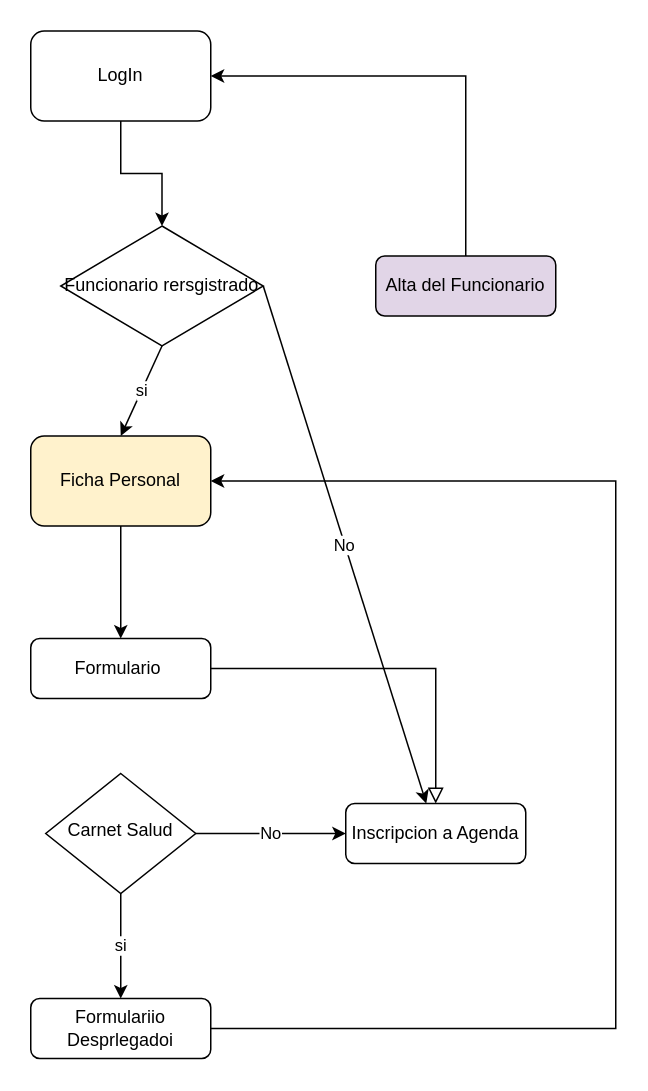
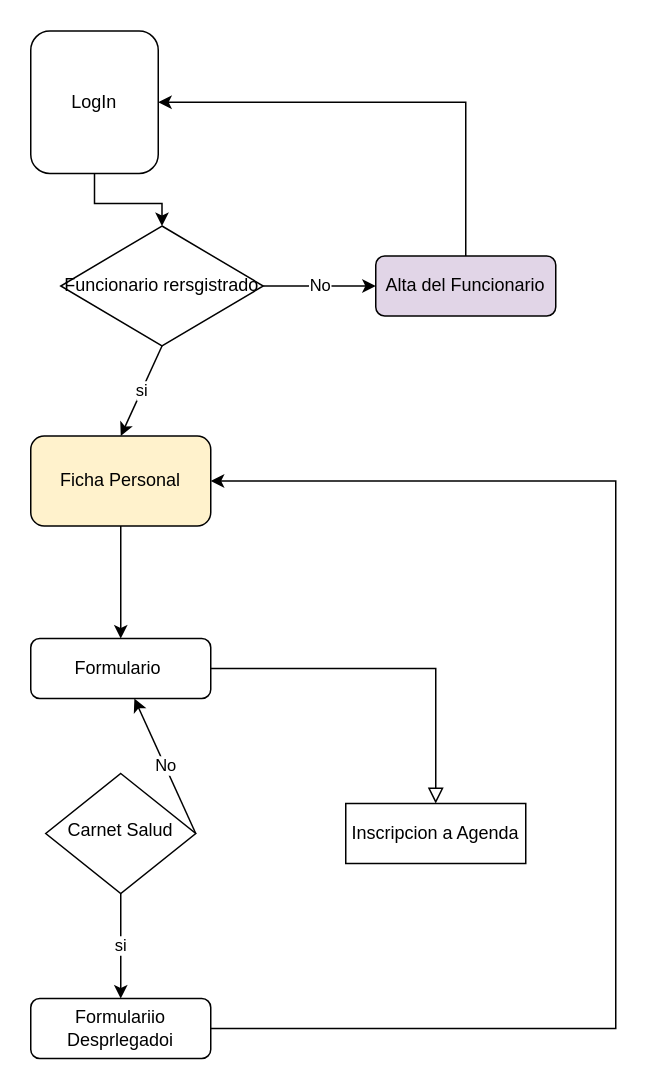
  <mxCell id="0" />
  <mxCell id="1" parent="0" />
  <mxCell id="2" value="" style="rounded=0;html=1;jettySize=auto;orthogonalLoop=1;fontSize=11;endArrow=block;endFill=0;endSize=8;strokeWidth=1;shadow=0;labelBackgroundColor=none;edgeStyle=orthogonalEdgeStyle;" parent="1" source="3" target="5" edge="1"><mxGeometry relative="1" as="geometry" /></mxCell>
  <mxCell id="3" value="Formulario&amp;nbsp;" style="rounded=1;whiteSpace=wrap;html=1;fontSize=12;glass=0;strokeWidth=1;shadow=0;" parent="1" vertex="1"><mxGeometry x="20" y="425" width="120" height="40" as="geometry" /></mxCell>
  <mxCell id="4" value="Carnet Salud" style="rhombus;whiteSpace=wrap;html=1;shadow=0;fontFamily=Helvetica;fontSize=12;align=center;strokeWidth=1;spacing=6;spacingTop=-4;" parent="1" vertex="1"><mxGeometry x="30" y="515" width="100" height="80" as="geometry" /></mxCell>
- <mxCell id="5" value="Inscripcion a Agenda" style="rounded=1;whiteSpace=wrap;html=1;fontSize=12;glass=0;strokeWidth=1;shadow=0;" parent="1" vertex="1"><mxGeometry x="230" y="535" width="120" height="40" as="geometry" /></mxCell>
+ <mxCell id="5" value="Inscripcion a Agenda" style="whiteSpace=wrap;html=1;fontSize=12;glass=0;strokeWidth=1;shadow=0;rounded=0;" parent="1" vertex="1"><mxGeometry x="230" y="535" width="120" height="40" as="geometry" /></mxCell>
  <mxCell id="6" value="Formulariio Desprlegadoi" style="rounded=1;whiteSpace=wrap;html=1;fontSize=12;glass=0;strokeWidth=1;shadow=0;" parent="1" vertex="1"><mxGeometry x="20" y="665" width="120" height="40" as="geometry" /></mxCell>
  <mxCell id="7" value="" style="endArrow=classic;html=1;rounded=0;exitX=1;exitY=0.5;exitDx=0;exitDy=0;entryX=1;entryY=0.5;entryDx=0;entryDy=0;" edge="1" parent="1" source="6" target="17"><mxGeometry width="50" height="50" relative="1" as="geometry"><mxPoint x="250" y="815" as="sourcePoint" /><mxPoint x="220" y="685" as="targetPoint" /><Array as="points"><mxPoint x="410" y="685" /><mxPoint x="410" y="320" /></Array></mxGeometry></mxCell>
  <mxCell id="8" value="si" style="endArrow=classic;html=1;rounded=0;exitX=0.5;exitY=1;exitDx=0;exitDy=0;entryX=0.5;entryY=0;entryDx=0;entryDy=0;" edge="1" parent="1" target="6"><mxGeometry width="50" height="50" relative="1" as="geometry"><mxPoint x="80" y="595" as="sourcePoint" /><mxPoint x="80" y="665" as="targetPoint" /><Array as="points"><mxPoint x="80" y="625" /></Array></mxGeometry></mxCell>
- <mxCell id="9" value="No" style="endArrow=classic;html=1;rounded=0;entryX=0;entryY=0.5;entryDx=0;entryDy=0;exitX=1;exitY=0.5;exitDx=0;exitDy=0;" edge="1" parent="1" source="4" target="5"><mxGeometry width="50" height="50" relative="1" as="geometry"><mxPoint x="140" y="585" as="sourcePoint" /><mxPoint x="315" y="554.5" as="targetPoint" /></mxGeometry></mxCell>
+ <mxCell id="9" value="No" style="endArrow=classic;html=1;rounded=0;exitX=1;exitY=0.5;exitDx=0;exitDy=0;" edge="1" parent="1" source="4" target="3"><mxGeometry width="50" height="50" relative="1" as="geometry"><mxPoint x="140" y="585" as="sourcePoint" /><mxPoint x="315" y="554.5" as="targetPoint" /></mxGeometry></mxCell>
  <mxCell id="10" style="edgeStyle=orthogonalEdgeStyle;rounded=0;orthogonalLoop=1;jettySize=auto;html=1;exitX=0.5;exitY=1;exitDx=0;exitDy=0;entryX=0.5;entryY=0;entryDx=0;entryDy=0;" edge="1" parent="1" source="11" target="12"><mxGeometry relative="1" as="geometry" /></mxCell>
- <mxCell id="11" value="LogIn" style="rounded=1;whiteSpace=wrap;html=1;" vertex="1" parent="1"><mxGeometry x="20" y="20" width="120" height="60" as="geometry" /></mxCell>
+ <mxCell id="11" value="LogIn" style="rounded=1;whiteSpace=wrap;html=1;" vertex="1" parent="1"><mxGeometry x="20" y="20" width="85" height="95" as="geometry" /></mxCell>
  <mxCell id="12" value="Funcionario rersgistrado" style="rhombus;whiteSpace=wrap;html=1;" vertex="1" parent="1"><mxGeometry x="40" y="150" width="135" height="80" as="geometry" /></mxCell>
- <mxCell id="13" value="No" style="endArrow=classic;html=1;rounded=0;exitX=1;exitY=0.5;exitDx=0;exitDy=0;" edge="1" parent="1" source="12" target="5"><mxGeometry width="50" height="50" relative="1" as="geometry"><mxPoint x="250" y="200" as="sourcePoint" /><mxPoint x="220" y="190" as="targetPoint" /></mxGeometry></mxCell>
+ <mxCell id="13" value="No" style="endArrow=classic;html=1;rounded=0;exitX=1;exitY=0.5;exitDx=0;exitDy=0;" edge="1" parent="1" source="12" target="15"><mxGeometry width="50" height="50" relative="1" as="geometry"><mxPoint x="250" y="200" as="sourcePoint" /><mxPoint x="220" y="190" as="targetPoint" /></mxGeometry></mxCell>
  <mxCell id="14" style="edgeStyle=orthogonalEdgeStyle;rounded=0;orthogonalLoop=1;jettySize=auto;html=1;exitX=0.5;exitY=0;exitDx=0;exitDy=0;entryX=1;entryY=0.5;entryDx=0;entryDy=0;" edge="1" parent="1" source="15" target="11"><mxGeometry relative="1" as="geometry" /></mxCell>
  <mxCell id="15" value="Alta del Funcionario" style="rounded=1;whiteSpace=wrap;html=1;fillColor=#e1d5e7;" vertex="1" parent="1"><mxGeometry x="250" y="170" width="120" height="40" as="geometry" /></mxCell>
  <mxCell id="16" style="edgeStyle=orthogonalEdgeStyle;rounded=0;orthogonalLoop=1;jettySize=auto;html=1;exitX=0.5;exitY=1;exitDx=0;exitDy=0;entryX=0.5;entryY=0;entryDx=0;entryDy=0;" edge="1" parent="1" source="17" target="3"><mxGeometry relative="1" as="geometry" /></mxCell>
  <mxCell id="17" value="Ficha Personal" style="rounded=1;whiteSpace=wrap;html=1;fillColor=#fff2cc;" vertex="1" parent="1"><mxGeometry x="20" y="290" width="120" height="60" as="geometry" /></mxCell>
  <mxCell id="18" value="si" style="endArrow=classic;html=1;rounded=0;exitX=0.5;exitY=1;exitDx=0;exitDy=0;entryX=0.5;entryY=0;entryDx=0;entryDy=0;" edge="1" parent="1" source="12" target="17"><mxGeometry width="50" height="50" relative="1" as="geometry"><mxPoint x="250" y="160" as="sourcePoint" /><mxPoint x="300" y="110" as="targetPoint" /></mxGeometry></mxCell>
